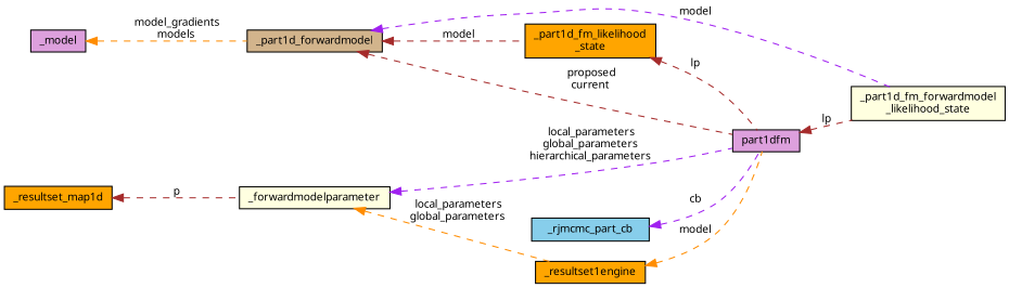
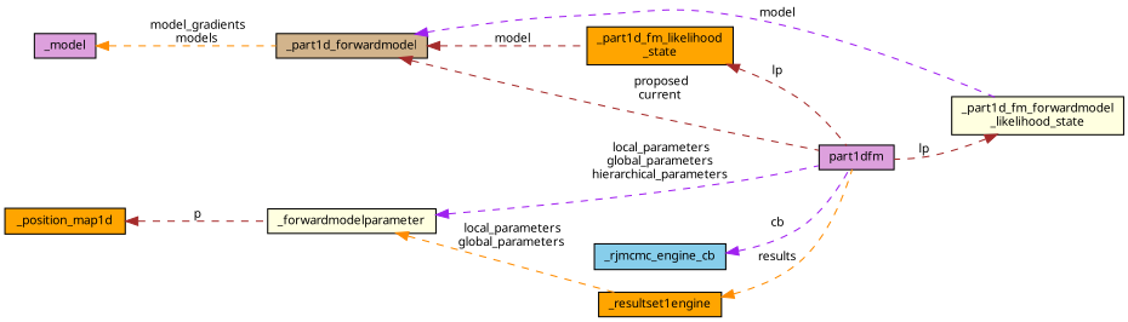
  digraph {
    rankdir=LR
    node [color=black fillcolor=orange fontname="FreeSans.ttf" fontsize=10 shape=record style=filled]
    edge [color=brown dir=back fontname="FreeSans.ttf" fontsize=10 labelfontname="FreeSans.ttf" labelfontsize=10 style=dashed]
    n1 [fillcolor=plum fontcolor=black height=0.2 label=part1dfm width=0.4]
-   n2 [fillcolor=skyblue height=0.2 label=_rjmcmc_part_cb width=0.4]
+   n2 [fillcolor=skyblue height=0.2 label=_rjmcmc_engine_cb width=0.4]
    n3 [height=0.2 label="_part1d_fm_likelihood\l_state" width=0.4]
    n4 [fillcolor=tan height=0.2 label=_part1d_forwardmodel width=0.4]
    n5 [fillcolor=lightyellow height=0.2 label="_part1d_fm_forwardmodel\l_likelihood_state" width=0.4]
    n6 [fillcolor=plum height=0.2 label=_model width=0.4]
-   n7 [height=0.2 label=_resultset_map1d width=0.4]
+   n7 [height=0.2 label=_position_map1d width=0.4]
    n8 [fillcolor=lightyellow height=0.2 label=_forwardmodelparameter width=0.4]
    n9 [height=0.2 label=_resultset1engine width=0.4]
    n2 -> n1 [color=purple label=" cb"]
    n3 -> n1 [label=" lp"]
    n4 -> n1 [label=" proposed\ncurrent"]
    n4 -> n3 [label=" model"]
    n4 -> n5 [color=purple label=" model"]
-   n1 -> n5 [label=" lp"]
+   n5 -> n1 [label=" lp"]
    n6 -> n4 [color=darkorange label=" model_gradients\nmodels"]
    n7 -> n8 [label=" p"]
    n8 -> n1 [color=purple label=" local_parameters\nglobal_parameters\nhierarchical_parameters"]
    n8 -> n9 [color=darkorange label=" local_parameters\nglobal_parameters"]
-   n9 -> n1 [color=darkorange label=" model"]
+   n9 -> n1 [color=darkorange label=" results"]
  }
